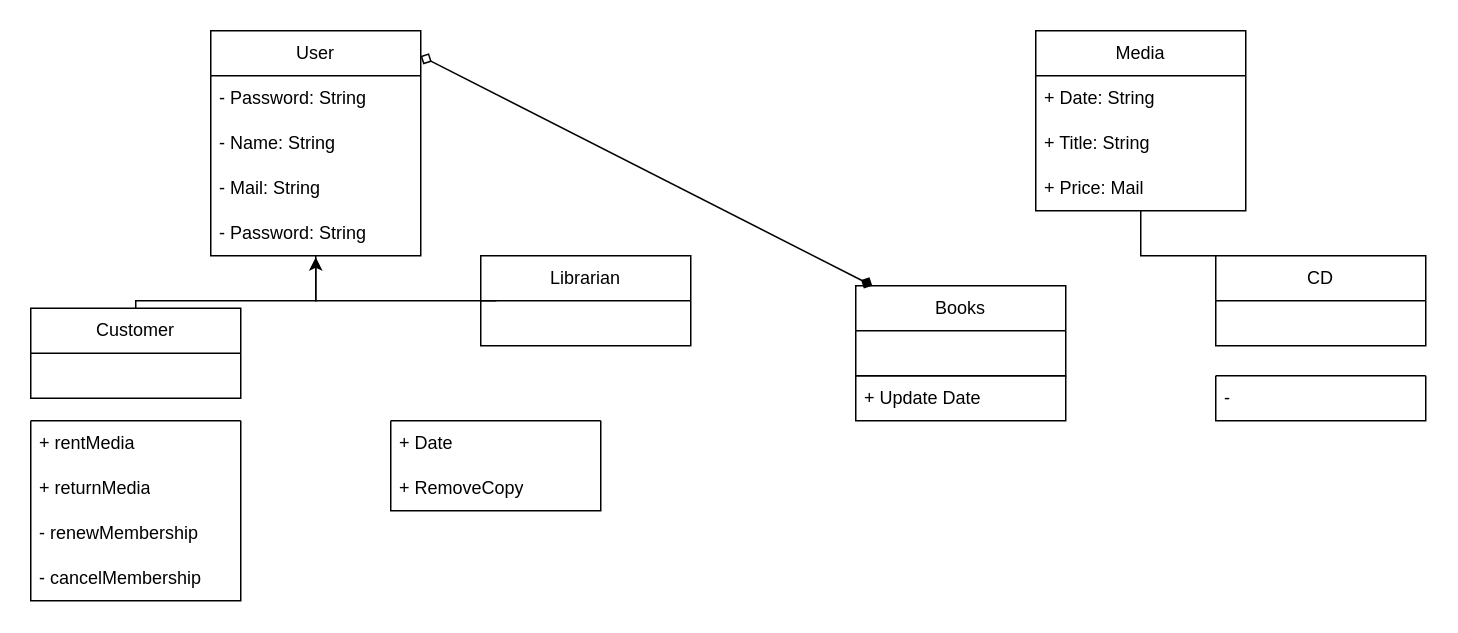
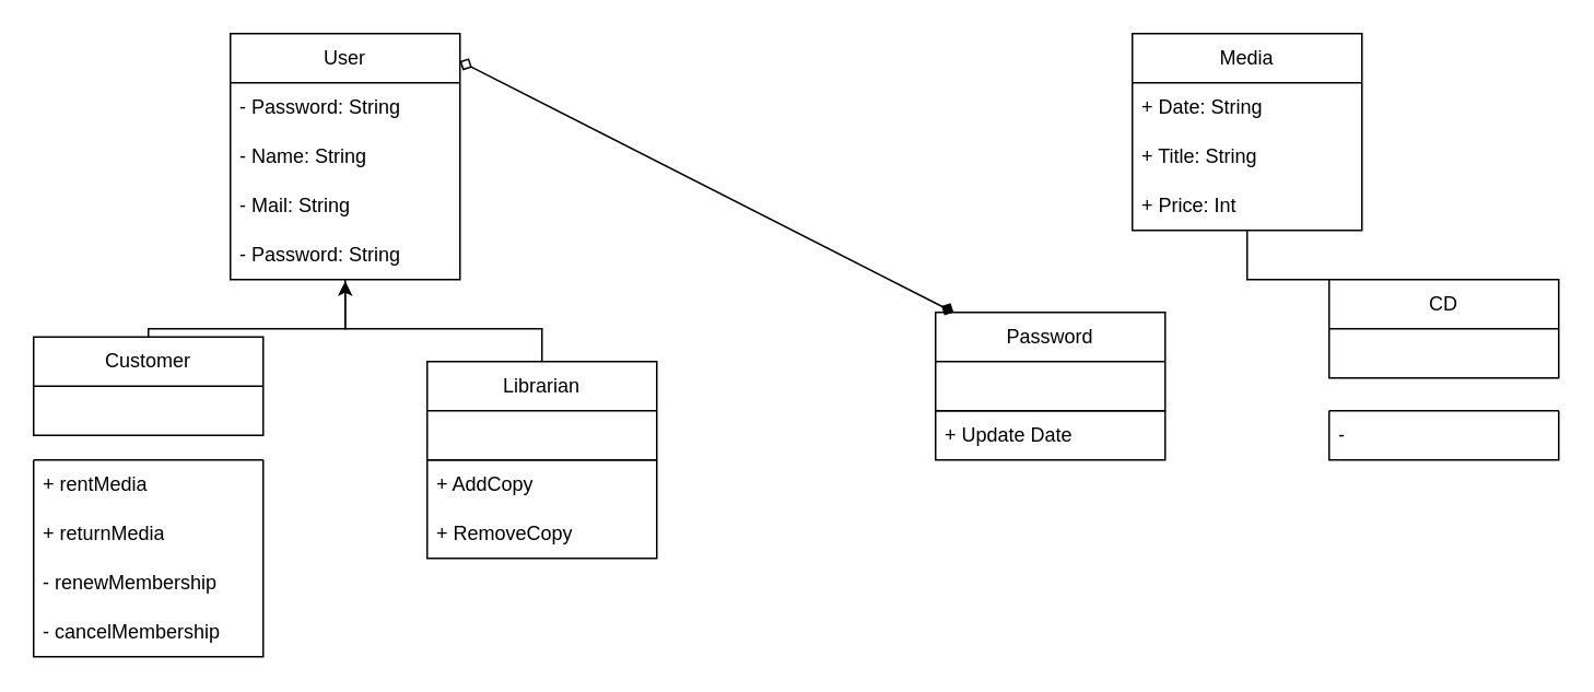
  <mxCell id="0" />
  <mxCell id="1" parent="0" />
  <mxCell id="2" value="User" style="swimlane;fontStyle=0;childLayout=stackLayout;horizontal=1;startSize=30;horizontalStack=0;resizeParent=1;resizeParentMax=0;resizeLast=0;collapsible=1;marginBottom=0;whiteSpace=wrap;html=1;" parent="1" vertex="1"><mxGeometry y="20" width="140" height="150" as="geometry" x="140" /></mxCell>
  <mxCell id="3" value="- Password: String" style="text;strokeColor=none;fillColor=none;align=left;verticalAlign=middle;spacingLeft=4;spacingRight=4;overflow=hidden;points=[[0,0.5],[1,0.5]];portConstraint=eastwest;rotatable=0;whiteSpace=wrap;html=1;" parent="2" vertex="1"><mxGeometry y="30" width="140" height="30" as="geometry" /></mxCell>
  <mxCell id="4" value="- Name: String" style="text;strokeColor=none;fillColor=none;align=left;verticalAlign=middle;spacingLeft=4;spacingRight=4;overflow=hidden;points=[[0,0.5],[1,0.5]];portConstraint=eastwest;rotatable=0;whiteSpace=wrap;html=1;" parent="2" vertex="1"><mxGeometry y="60" width="140" height="30" as="geometry" /></mxCell>
  <mxCell id="5" value="- Mail: String" style="text;strokeColor=none;fillColor=none;align=left;verticalAlign=middle;spacingLeft=4;spacingRight=4;overflow=hidden;points=[[0,0.5],[1,0.5]];portConstraint=eastwest;rotatable=0;whiteSpace=wrap;html=1;" parent="2" vertex="1"><mxGeometry y="90" width="140" height="30" as="geometry" /></mxCell>
  <mxCell id="6" value="- Password: String" style="text;strokeColor=none;fillColor=none;align=left;verticalAlign=middle;spacingLeft=4;spacingRight=4;overflow=hidden;points=[[0,0.5],[1,0.5]];portConstraint=eastwest;rotatable=0;whiteSpace=wrap;html=1;" parent="2" vertex="1"><mxGeometry y="120" width="140" height="30" as="geometry" /></mxCell>
  <mxCell id="7" value="Media" style="swimlane;fontStyle=0;childLayout=stackLayout;horizontal=1;startSize=30;horizontalStack=0;resizeParent=1;resizeParentMax=0;resizeLast=0;collapsible=1;marginBottom=0;whiteSpace=wrap;html=1;" parent="1" vertex="1"><mxGeometry x="690" y="20" width="140" height="120" as="geometry" /></mxCell>
  <mxCell id="8" value="+ Date: String" style="text;strokeColor=none;fillColor=none;align=left;verticalAlign=middle;spacingLeft=4;spacingRight=4;overflow=hidden;points=[[0,0.5],[1,0.5]];portConstraint=eastwest;rotatable=0;whiteSpace=wrap;html=1;" parent="7" vertex="1"><mxGeometry y="30" width="140" height="30" as="geometry" /></mxCell>
  <mxCell id="9" value="+ Title: String" style="text;strokeColor=none;fillColor=none;align=left;verticalAlign=middle;spacingLeft=4;spacingRight=4;overflow=hidden;points=[[0,0.5],[1,0.5]];portConstraint=eastwest;rotatable=0;whiteSpace=wrap;html=1;" parent="7" vertex="1"><mxGeometry y="60" width="140" height="30" as="geometry" /></mxCell>
- <mxCell id="10" value="+ Price: Mail" style="text;strokeColor=none;fillColor=none;align=left;verticalAlign=middle;spacingLeft=4;spacingRight=4;overflow=hidden;points=[[0,0.5],[1,0.5]];portConstraint=eastwest;rotatable=0;whiteSpace=wrap;html=1;" parent="7" vertex="1"><mxGeometry y="90" width="140" height="30" as="geometry" /></mxCell>
- <mxCell id="11" value="Books" style="swimlane;fontStyle=0;childLayout=stackLayout;horizontal=1;startSize=30;horizontalStack=0;resizeParent=1;resizeParentMax=0;resizeLast=0;collapsible=1;marginBottom=0;whiteSpace=wrap;html=1;" parent="1" vertex="1"><mxGeometry x="570" y="190" width="140" height="60" as="geometry" /></mxCell>
+ <mxCell id="10" value="+ Price: Int" style="text;strokeColor=none;fillColor=none;align=left;verticalAlign=middle;spacingLeft=4;spacingRight=4;overflow=hidden;points=[[0,0.5],[1,0.5]];portConstraint=eastwest;rotatable=0;whiteSpace=wrap;html=1;" parent="7" vertex="1"><mxGeometry y="90" width="140" height="30" as="geometry" /></mxCell>
+ <mxCell id="11" value="Password" style="swimlane;fontStyle=0;childLayout=stackLayout;horizontal=1;startSize=30;horizontalStack=0;resizeParent=1;resizeParentMax=0;resizeLast=0;collapsible=1;marginBottom=0;whiteSpace=wrap;html=1;" parent="1" vertex="1"><mxGeometry x="570" y="190" width="140" height="60" as="geometry" /></mxCell>
  <mxCell id="12" value="" style="swimlane;fontStyle=0;childLayout=stackLayout;horizontal=1;startSize=0;horizontalStack=0;resizeParent=1;resizeParentMax=0;resizeLast=0;collapsible=1;marginBottom=0;whiteSpace=wrap;html=1;" parent="1" vertex="1"><mxGeometry x="570" y="250" width="140" height="30" as="geometry" /></mxCell>
  <mxCell id="13" value="+ Update Date" style="text;strokeColor=none;fillColor=none;align=left;verticalAlign=middle;spacingLeft=4;spacingRight=4;overflow=hidden;points=[[0,0.5],[1,0.5]];portConstraint=eastwest;rotatable=0;whiteSpace=wrap;html=1;" parent="12" vertex="1"><mxGeometry width="140" height="30" as="geometry" /></mxCell>
  <mxCell id="14" value="" style="endArrow=none;html=1;rounded=0;exitX=0.5;exitY=0;exitDx=0;exitDy=0;" edge="1" parent="1" source="15"><mxGeometry width="50" height="50" relative="1" as="geometry"><mxPoint x="880" y="170" as="sourcePoint" /><mxPoint x="760" y="140" as="targetPoint" /><Array as="points"><mxPoint x="880" y="170" /><mxPoint x="760" y="170" /></Array></mxGeometry></mxCell>
  <mxCell id="15" value="CD" style="swimlane;fontStyle=0;childLayout=stackLayout;horizontal=1;startSize=30;horizontalStack=0;resizeParent=1;resizeParentMax=0;resizeLast=0;collapsible=1;marginBottom=0;whiteSpace=wrap;html=1;" vertex="1" parent="1"><mxGeometry x="810" y="170" width="140" height="60" as="geometry" /></mxCell>
  <mxCell id="16" value="" style="swimlane;fontStyle=0;childLayout=stackLayout;horizontal=1;startSize=0;horizontalStack=0;resizeParent=1;resizeParentMax=0;resizeLast=0;collapsible=1;marginBottom=0;whiteSpace=wrap;html=1;" vertex="1" parent="1"><mxGeometry x="810" y="250" width="140" height="30" as="geometry" /></mxCell>
  <mxCell id="17" value="-" style="text;strokeColor=none;fillColor=none;align=left;verticalAlign=middle;spacingLeft=4;spacingRight=4;overflow=hidden;points=[[0,0.5],[1,0.5]];portConstraint=eastwest;rotatable=0;whiteSpace=wrap;html=1;" vertex="1" parent="16"><mxGeometry width="140" height="30" as="geometry" /></mxCell>
  <mxCell id="18" value="Customer" style="swimlane;fontStyle=0;childLayout=stackLayout;horizontal=1;startSize=30;horizontalStack=0;resizeParent=1;resizeParentMax=0;resizeLast=0;collapsible=1;marginBottom=0;whiteSpace=wrap;html=1;" vertex="1" parent="1"><mxGeometry x="20" y="205" width="140" height="60" as="geometry" /></mxCell>
  <mxCell id="19" value="" style="endArrow=classic;html=1;rounded=0;entryX=0.497;entryY=1.027;entryDx=0;entryDy=0;entryPerimeter=0;exitX=0.5;exitY=0;exitDx=0;exitDy=0;" edge="1" parent="1" source="18"><mxGeometry width="50" height="50" relative="1" as="geometry"><mxPoint x="0" y="240" as="sourcePoint" /><mxPoint x="210" y="171" as="targetPoint" /><Array as="points"><mxPoint x="90" y="200" /><mxPoint x="210" y="200" /></Array></mxGeometry></mxCell>
  <mxCell id="20" value="" style="swimlane;fontStyle=0;childLayout=stackLayout;horizontal=1;startSize=0;horizontalStack=0;resizeParent=1;resizeParentMax=0;resizeLast=0;collapsible=1;marginBottom=0;whiteSpace=wrap;html=1;" vertex="1" parent="1"><mxGeometry x="20" y="280" width="140" height="120" as="geometry" /></mxCell>
  <mxCell id="21" value="+ rentMedia" style="text;strokeColor=none;fillColor=none;align=left;verticalAlign=middle;spacingLeft=4;spacingRight=4;overflow=hidden;points=[[0,0.5],[1,0.5]];portConstraint=eastwest;rotatable=0;whiteSpace=wrap;html=1;" vertex="1" parent="20"><mxGeometry width="140" height="30" as="geometry" /></mxCell>
  <mxCell id="22" value="+ returnMedia" style="text;strokeColor=none;fillColor=none;align=left;verticalAlign=middle;spacingLeft=4;spacingRight=4;overflow=hidden;points=[[0,0.5],[1,0.5]];portConstraint=eastwest;rotatable=0;whiteSpace=wrap;html=1;" vertex="1" parent="20"><mxGeometry y="30" width="140" height="30" as="geometry" /></mxCell>
  <mxCell id="23" value="- renewMembership" style="text;strokeColor=none;fillColor=none;align=left;verticalAlign=middle;spacingLeft=4;spacingRight=4;overflow=hidden;points=[[0,0.5],[1,0.5]];portConstraint=eastwest;rotatable=0;whiteSpace=wrap;html=1;" vertex="1" parent="20"><mxGeometry y="60" width="140" height="30" as="geometry" /></mxCell>
  <mxCell id="24" value="- cancelMembership" style="text;strokeColor=none;fillColor=none;align=left;verticalAlign=middle;spacingLeft=4;spacingRight=4;overflow=hidden;points=[[0,0.5],[1,0.5]];portConstraint=eastwest;rotatable=0;whiteSpace=wrap;html=1;" vertex="1" parent="20"><mxGeometry y="90" width="140" height="30" as="geometry" /></mxCell>
  <mxCell id="25" value="" style="endArrow=none;html=1;rounded=0;exitX=0.5;exitY=0;exitDx=0;exitDy=0;" edge="1" parent="1" source="26"><mxGeometry width="50" height="50" relative="1" as="geometry"><mxPoint x="330" y="200" as="sourcePoint" /><mxPoint x="210" y="170" as="targetPoint" /><Array as="points"><mxPoint x="330" y="200" /><mxPoint x="210" y="200" /></Array></mxGeometry></mxCell>
- <mxCell id="26" value="Librarian" style="swimlane;fontStyle=0;childLayout=stackLayout;horizontal=1;startSize=30;horizontalStack=0;resizeParent=1;resizeParentMax=0;resizeLast=0;collapsible=1;marginBottom=0;whiteSpace=wrap;html=1;" vertex="1" parent="1"><mxGeometry x="320" y="170" width="140" height="60" as="geometry" /></mxCell>
+ <mxCell id="26" value="Librarian" style="swimlane;fontStyle=0;childLayout=stackLayout;horizontal=1;startSize=30;horizontalStack=0;resizeParent=1;resizeParentMax=0;resizeLast=0;collapsible=1;marginBottom=0;whiteSpace=wrap;html=1;" vertex="1" parent="1"><mxGeometry x="260" y="220" width="140" height="60" as="geometry" /></mxCell>
  <mxCell id="27" value="" style="swimlane;fontStyle=0;childLayout=stackLayout;horizontal=1;startSize=0;horizontalStack=0;resizeParent=1;resizeParentMax=0;resizeLast=0;collapsible=1;marginBottom=0;whiteSpace=wrap;html=1;" vertex="1" parent="1"><mxGeometry x="260" y="280" width="140" height="60" as="geometry" /></mxCell>
- <mxCell id="28" value="+ Date" style="text;strokeColor=none;fillColor=none;align=left;verticalAlign=middle;spacingLeft=4;spacingRight=4;overflow=hidden;points=[[0,0.5],[1,0.5]];portConstraint=eastwest;rotatable=0;whiteSpace=wrap;html=1;" vertex="1" parent="27"><mxGeometry width="140" height="30" as="geometry" /></mxCell>
+ <mxCell id="28" value="+ AddCopy" style="text;strokeColor=none;fillColor=none;align=left;verticalAlign=middle;spacingLeft=4;spacingRight=4;overflow=hidden;points=[[0,0.5],[1,0.5]];portConstraint=eastwest;rotatable=0;whiteSpace=wrap;html=1;" vertex="1" parent="27"><mxGeometry width="140" height="30" as="geometry" /></mxCell>
  <mxCell id="29" value="+ RemoveCopy" style="text;strokeColor=none;fillColor=none;align=left;verticalAlign=middle;spacingLeft=4;spacingRight=4;overflow=hidden;points=[[0,0.5],[1,0.5]];portConstraint=eastwest;rotatable=0;whiteSpace=wrap;html=1;" vertex="1" parent="27"><mxGeometry y="30" width="140" height="30" as="geometry" /></mxCell>
  <mxCell id="30" value="" style="endArrow=diamond;html=1;rounded=0;exitX=0.999;exitY=0.112;exitDx=0;exitDy=0;exitPerimeter=0;startArrow=diamond;startFill=0;endFill=1;" edge="1" parent="1" source="2" target="11"><mxGeometry width="50" height="50" relative="1" as="geometry"><mxPoint x="440" y="250" as="sourcePoint" /><mxPoint x="490" y="200" as="targetPoint" /></mxGeometry></mxCell>
